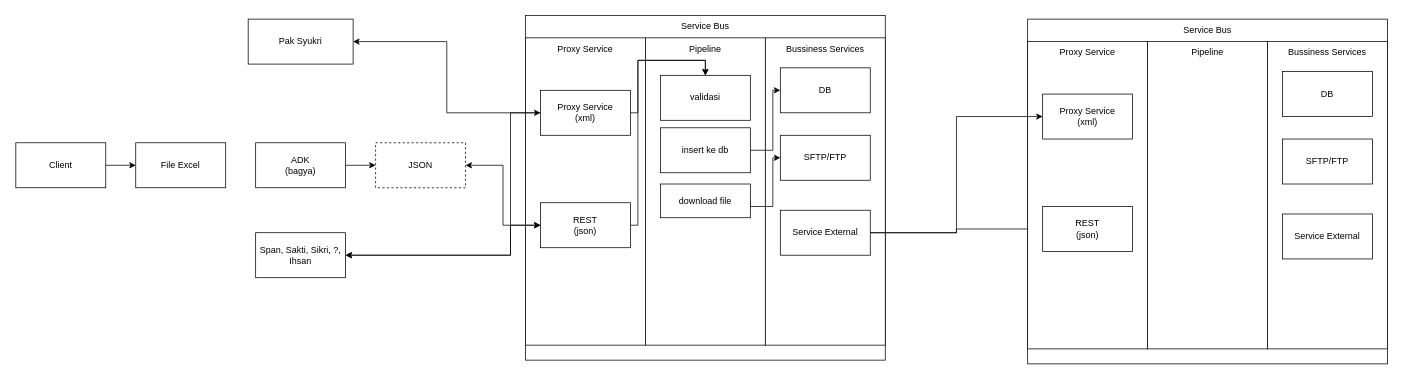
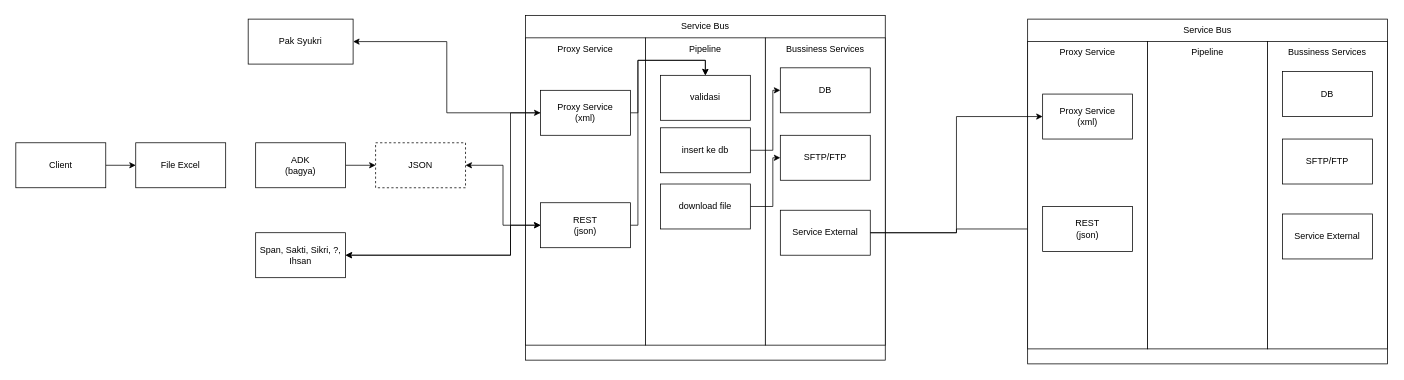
  <mxCell id="0" />
  <mxCell id="1" parent="0" />
  <mxCell id="2" style="edgeStyle=orthogonalEdgeStyle;rounded=0;orthogonalLoop=1;jettySize=auto;html=1;exitX=1;exitY=0.5;exitDx=0;exitDy=0;entryX=0;entryY=0.5;entryDx=0;entryDy=0;" parent="1" source="3" target="4" edge="1"><mxGeometry relative="1" as="geometry" /></mxCell>
  <mxCell id="3" value="Client" style="rounded=0;whiteSpace=wrap;html=1;" parent="1" vertex="1"><mxGeometry x="20" y="190" width="120" height="60" as="geometry" /></mxCell>
  <mxCell id="4" value="File Excel" style="rounded=0;whiteSpace=wrap;html=1;" parent="1" vertex="1"><mxGeometry x="180" y="190" width="120" height="60" as="geometry" /></mxCell>
  <mxCell id="5" style="edgeStyle=orthogonalEdgeStyle;rounded=0;orthogonalLoop=1;jettySize=auto;html=1;exitX=1;exitY=0.5;exitDx=0;exitDy=0;entryX=0;entryY=0.5;entryDx=0;entryDy=0;" parent="1" source="6" target="7" edge="1"><mxGeometry relative="1" as="geometry" /></mxCell>
  <mxCell id="6" value="ADK&lt;div&gt;(bagya)&lt;/div&gt;" style="rounded=0;whiteSpace=wrap;html=1;" parent="1" vertex="1"><mxGeometry x="340" y="190" width="120" height="60" as="geometry" /></mxCell>
  <mxCell id="7" value="JSON" style="rounded=0;whiteSpace=wrap;html=1;dashed=1;" parent="1" vertex="1"><mxGeometry x="500" y="190" width="120" height="60" as="geometry" /></mxCell>
  <mxCell id="8" value="" style="rounded=0;whiteSpace=wrap;html=1;" parent="1" vertex="1"><mxGeometry x="700" y="20" width="480" height="460" as="geometry" /></mxCell>
  <mxCell id="9" value="Service Bus" style="text;html=1;align=center;verticalAlign=middle;whiteSpace=wrap;rounded=0;" parent="1" vertex="1"><mxGeometry x="700" y="20" width="480" height="30" as="geometry" /></mxCell>
  <mxCell id="10" value="" style="rounded=0;whiteSpace=wrap;html=1;" parent="1" vertex="1"><mxGeometry x="700" y="50" width="160" height="410" as="geometry" /></mxCell>
  <mxCell id="11" value="" style="rounded=0;whiteSpace=wrap;html=1;" parent="1" vertex="1"><mxGeometry x="860" y="50" width="160" height="410" as="geometry" /></mxCell>
  <mxCell id="12" value="" style="rounded=0;whiteSpace=wrap;html=1;" parent="1" vertex="1"><mxGeometry x="1020" y="50" width="160" height="410" as="geometry" /></mxCell>
  <mxCell id="13" value="Proxy Service" style="text;html=1;align=center;verticalAlign=middle;whiteSpace=wrap;rounded=0;" parent="1" vertex="1"><mxGeometry x="700" y="50" width="160" height="30" as="geometry" /></mxCell>
  <mxCell id="14" value="Pipeline" style="text;html=1;align=center;verticalAlign=middle;whiteSpace=wrap;rounded=0;" parent="1" vertex="1"><mxGeometry x="860" y="50" width="160" height="30" as="geometry" /></mxCell>
  <mxCell id="15" value="Bussiness Services" style="text;html=1;align=center;verticalAlign=middle;whiteSpace=wrap;rounded=0;" parent="1" vertex="1"><mxGeometry x="1020" y="50" width="160" height="30" as="geometry" /></mxCell>
  <mxCell id="16" style="edgeStyle=orthogonalEdgeStyle;rounded=0;orthogonalLoop=1;jettySize=auto;html=1;exitX=1;exitY=0.5;exitDx=0;exitDy=0;entryX=0.5;entryY=0;entryDx=0;entryDy=0;" parent="1" source="18" target="44" edge="1"><mxGeometry relative="1" as="geometry"><Array as="points"><mxPoint x="850" y="150" /><mxPoint x="850" y="80" /><mxPoint x="940" y="80" /></Array></mxGeometry></mxCell>
  <mxCell id="17" style="edgeStyle=orthogonalEdgeStyle;rounded=0;orthogonalLoop=1;jettySize=auto;html=1;exitX=0;exitY=0.5;exitDx=0;exitDy=0;entryX=1;entryY=0.5;entryDx=0;entryDy=0;" parent="1" source="18" target="23" edge="1"><mxGeometry relative="1" as="geometry"><Array as="points"><mxPoint x="680" y="150" /><mxPoint x="680" y="340" /></Array></mxGeometry></mxCell>
  <mxCell id="18" value="Proxy Service&lt;br&gt;(xml)" style="rounded=0;whiteSpace=wrap;html=1;" parent="1" vertex="1"><mxGeometry x="720" y="120" width="120" height="60" as="geometry" /></mxCell>
  <mxCell id="19" style="edgeStyle=orthogonalEdgeStyle;rounded=0;orthogonalLoop=1;jettySize=auto;html=1;exitX=1;exitY=0.5;exitDx=0;exitDy=0;entryX=0.5;entryY=0;entryDx=0;entryDy=0;" parent="1" source="20" target="44" edge="1"><mxGeometry relative="1" as="geometry"><Array as="points"><mxPoint x="850" y="300" /><mxPoint x="850" y="80" /><mxPoint x="940" y="80" /></Array></mxGeometry></mxCell>
  <mxCell id="20" value="REST&lt;br&gt;(json)" style="rounded=0;whiteSpace=wrap;html=1;" parent="1" vertex="1"><mxGeometry x="720" y="270" width="120" height="60" as="geometry" /></mxCell>
  <mxCell id="21" style="edgeStyle=orthogonalEdgeStyle;rounded=0;orthogonalLoop=1;jettySize=auto;html=1;exitX=1;exitY=0.5;exitDx=0;exitDy=0;entryX=0;entryY=0.5;entryDx=0;entryDy=0;startArrow=classic;startFill=1;" parent="1" source="7" target="20" edge="1"><mxGeometry relative="1" as="geometry" /></mxCell>
  <mxCell id="22" style="edgeStyle=orthogonalEdgeStyle;rounded=0;orthogonalLoop=1;jettySize=auto;html=1;exitX=1;exitY=0.5;exitDx=0;exitDy=0;entryX=0;entryY=0.5;entryDx=0;entryDy=0;startArrow=classic;startFill=1;" parent="1" source="23" target="20" edge="1"><mxGeometry relative="1" as="geometry"><Array as="points"><mxPoint x="680" y="340" /><mxPoint x="680" y="300" /></Array></mxGeometry></mxCell>
  <mxCell id="23" value="Span, Sakti, Sikri, ?, Ihsan" style="rounded=0;whiteSpace=wrap;html=1;" parent="1" vertex="1"><mxGeometry x="340" y="310" width="120" height="60" as="geometry" /></mxCell>
  <mxCell id="24" style="edgeStyle=orthogonalEdgeStyle;rounded=0;orthogonalLoop=1;jettySize=auto;html=1;exitX=1;exitY=0.5;exitDx=0;exitDy=0;entryX=0;entryY=0.5;entryDx=0;entryDy=0;startArrow=classic;startFill=1;" parent="1" source="25" target="18" edge="1"><mxGeometry relative="1" as="geometry" /></mxCell>
  <mxCell id="25" value="Pak&amp;nbsp;&lt;span style=&quot;background-color: transparent; color: light-dark(rgb(0, 0, 0), rgb(255, 255, 255));&quot;&gt;Syukri&lt;/span&gt;" style="rounded=0;whiteSpace=wrap;html=1;" parent="1" vertex="1"><mxGeometry x="330" y="25" width="140" height="60" as="geometry" /></mxCell>
  <mxCell id="26" value="DB" style="rounded=0;whiteSpace=wrap;html=1;" parent="1" vertex="1"><mxGeometry x="1040" y="90" width="120" height="60" as="geometry" /></mxCell>
  <mxCell id="27" value="SFTP/FTP" style="rounded=0;whiteSpace=wrap;html=1;" parent="1" vertex="1"><mxGeometry x="1040" y="180" width="120" height="60" as="geometry" /></mxCell>
  <mxCell id="28" style="edgeStyle=orthogonalEdgeStyle;rounded=0;orthogonalLoop=1;jettySize=auto;html=1;exitX=1;exitY=0.5;exitDx=0;exitDy=0;entryX=0;entryY=0.5;entryDx=0;entryDy=0;" parent="1" source="29" target="39" edge="1"><mxGeometry relative="1" as="geometry" /></mxCell>
  <mxCell id="29" value="Service External" style="rounded=0;whiteSpace=wrap;html=1;" parent="1" vertex="1"><mxGeometry x="1040" y="280" width="120" height="60" as="geometry" /></mxCell>
  <mxCell id="30" value="" style="rounded=0;whiteSpace=wrap;html=1;" parent="1" vertex="1"><mxGeometry x="1370" y="25" width="480" height="460" as="geometry" /></mxCell>
  <mxCell id="31" value="Service Bus" style="text;html=1;align=center;verticalAlign=middle;whiteSpace=wrap;rounded=0;" parent="1" vertex="1"><mxGeometry x="1370" y="25" width="480" height="30" as="geometry" /></mxCell>
  <mxCell id="32" value="" style="rounded=0;whiteSpace=wrap;html=1;" parent="1" vertex="1"><mxGeometry x="1370" y="55" width="160" height="410" as="geometry" /></mxCell>
  <mxCell id="33" value="" style="rounded=0;whiteSpace=wrap;html=1;" parent="1" vertex="1"><mxGeometry x="1530" y="55" width="160" height="410" as="geometry" /></mxCell>
  <mxCell id="34" value="" style="rounded=0;whiteSpace=wrap;html=1;" parent="1" vertex="1"><mxGeometry x="1690" y="55" width="160" height="410" as="geometry" /></mxCell>
  <mxCell id="35" value="Proxy Service" style="text;html=1;align=center;verticalAlign=middle;whiteSpace=wrap;rounded=0;" parent="1" vertex="1"><mxGeometry x="1370" y="55" width="160" height="30" as="geometry" /></mxCell>
  <mxCell id="36" value="Pipeline" style="text;html=1;align=center;verticalAlign=middle;whiteSpace=wrap;rounded=0;" parent="1" vertex="1"><mxGeometry x="1530" y="55" width="160" height="30" as="geometry" /></mxCell>
  <mxCell id="37" value="Bussiness Services" style="text;html=1;align=center;verticalAlign=middle;whiteSpace=wrap;rounded=0;" parent="1" vertex="1"><mxGeometry x="1690" y="55" width="160" height="30" as="geometry" /></mxCell>
  <mxCell id="38" value="Proxy Service&lt;br&gt;(xml)" style="rounded=0;whiteSpace=wrap;html=1;" parent="1" vertex="1"><mxGeometry x="1390" y="125" width="120" height="60" as="geometry" /></mxCell>
  <mxCell id="39" value="REST&lt;br&gt;(json)" style="rounded=0;whiteSpace=wrap;html=1;" parent="1" vertex="1"><mxGeometry x="1390" y="275" width="120" height="60" as="geometry" /></mxCell>
  <mxCell id="40" value="DB" style="rounded=0;whiteSpace=wrap;html=1;" parent="1" vertex="1"><mxGeometry x="1710" y="95" width="120" height="60" as="geometry" /></mxCell>
  <mxCell id="41" value="SFTP/FTP" style="rounded=0;whiteSpace=wrap;html=1;" parent="1" vertex="1"><mxGeometry x="1710" y="185" width="120" height="60" as="geometry" /></mxCell>
  <mxCell id="42" value="Service External" style="rounded=0;whiteSpace=wrap;html=1;" parent="1" vertex="1"><mxGeometry x="1710" y="285" width="120" height="60" as="geometry" /></mxCell>
  <mxCell id="43" style="edgeStyle=orthogonalEdgeStyle;rounded=0;orthogonalLoop=1;jettySize=auto;html=1;exitX=1;exitY=0.5;exitDx=0;exitDy=0;entryX=0;entryY=0.5;entryDx=0;entryDy=0;" parent="1" source="29" target="38" edge="1"><mxGeometry relative="1" as="geometry" /></mxCell>
  <mxCell id="44" value="validasi" style="rounded=0;whiteSpace=wrap;html=1;" parent="1" vertex="1"><mxGeometry x="880" y="100" width="120" height="60" as="geometry" /></mxCell>
  <mxCell id="45" style="edgeStyle=orthogonalEdgeStyle;rounded=0;orthogonalLoop=1;jettySize=auto;html=1;exitX=1;exitY=0.5;exitDx=0;exitDy=0;entryX=0;entryY=0.5;entryDx=0;entryDy=0;" parent="1" source="46" target="26" edge="1"><mxGeometry relative="1" as="geometry"><Array as="points"><mxPoint x="1030" y="200" /><mxPoint x="1030" y="120" /></Array></mxGeometry></mxCell>
  <mxCell id="46" value="insert ke db" style="rounded=0;whiteSpace=wrap;html=1;" parent="1" vertex="1"><mxGeometry x="880" y="170" width="120" height="60" as="geometry" /></mxCell>
  <mxCell id="47" style="edgeStyle=orthogonalEdgeStyle;rounded=0;orthogonalLoop=1;jettySize=auto;html=1;exitX=1;exitY=0.5;exitDx=0;exitDy=0;entryX=0;entryY=0.5;entryDx=0;entryDy=0;" parent="1" source="48" target="27" edge="1"><mxGeometry relative="1" as="geometry"><Array as="points"><mxPoint x="1030" y="275" /><mxPoint x="1030" y="210" /></Array></mxGeometry></mxCell>
- <mxCell id="48" value="download file" style="rounded=0;whiteSpace=wrap;html=1;" parent="1" vertex="1"><mxGeometry x="880" y="245" width="120" height="45" as="geometry" /></mxCell>
+ <mxCell id="48" value="download file" style="rounded=0;whiteSpace=wrap;html=1;" parent="1" vertex="1"><mxGeometry x="880" y="245" width="120" height="60" as="geometry" /></mxCell>
